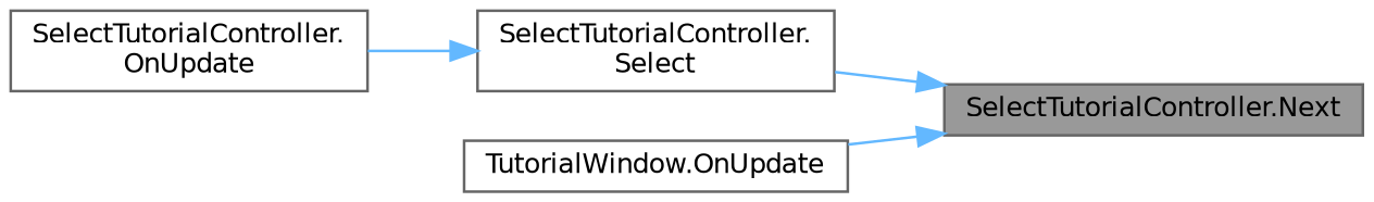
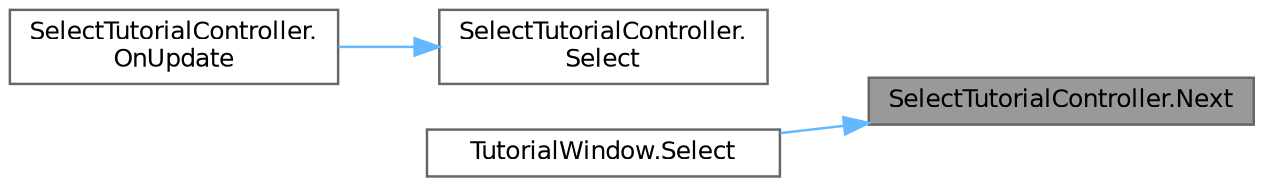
  digraph {
    rankdir=RL
    node [color=grey40 fillcolor=white fontname=Helvetica fontsize=10 shape=box style=filled]
    edge [color=steelblue1 dir=back fontname=Helvetica fontsize=10 labelfontname=Helvetica labelfontsize=10 style=solid]
    n1 [color=gray40 fillcolor=grey60 fontcolor=black height=0.2 label="SelectTutorialController.Next" width=0.4]
    n2 [height=0.2 label="SelectTutorialController.\lSelect" width=0.4]
-   n3 [height=0.2 label="TutorialWindow.OnUpdate" width=0.4]
+   n3 [height=0.2 label="TutorialWindow.Select" width=0.4]
    n4 [height=0.2 label="SelectTutorialController.\lOnUpdate" width=0.4]
-   n1 -> n2
    n1 -> n3
    n2 -> n4
  }
